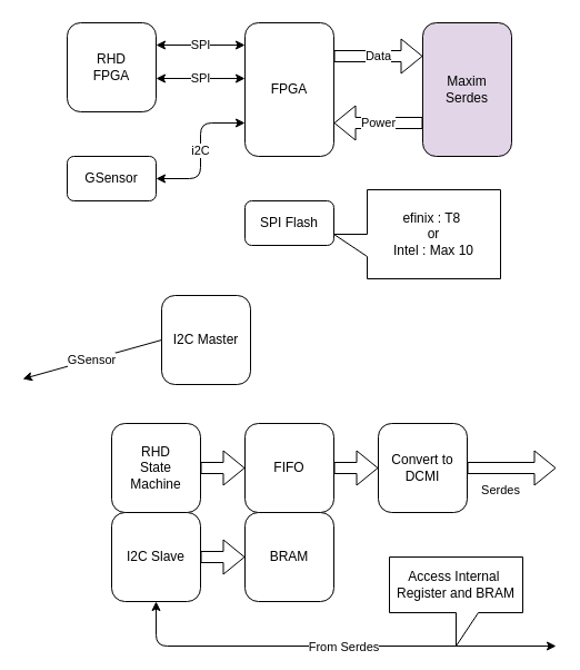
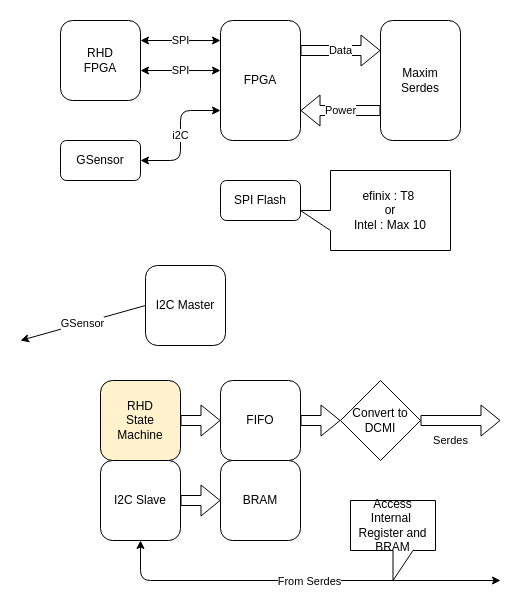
  <mxCell id="0" />
  <mxCell id="1" parent="0" />
  <mxCell id="2" value="SPI" style="edgeStyle=none;html=1;exitX=1;exitY=0.25;exitDx=0;exitDy=0;entryX=0;entryY=0.167;entryDx=0;entryDy=0;entryPerimeter=0;startArrow=classic;startFill=1;" parent="1" source="3" target="5" edge="1"><mxGeometry relative="1" as="geometry" /></mxCell>
  <mxCell id="3" value="RHD&lt;br&gt;FPGA" style="rounded=1;whiteSpace=wrap;html=1;" parent="1" vertex="1"><mxGeometry x="60" y="20" width="80" height="80" as="geometry" /></mxCell>
  <mxCell id="4" value="i2C" style="edgeStyle=none;html=1;exitX=0;exitY=0.75;exitDx=0;exitDy=0;entryX=1;entryY=0.5;entryDx=0;entryDy=0;startArrow=classic;startFill=1;" parent="1" source="5" target="7" edge="1"><mxGeometry relative="1" as="geometry"><Array as="points"><mxPoint x="180" y="110" /><mxPoint x="180" y="160" /></Array></mxGeometry></mxCell>
  <mxCell id="5" value="FPGA" style="rounded=1;whiteSpace=wrap;html=1;" parent="1" vertex="1"><mxGeometry x="220" y="20" width="80" height="120" as="geometry" /></mxCell>
- <mxCell id="6" value="Maxim&lt;br&gt;Serdes" style="rounded=1;whiteSpace=wrap;html=1;fillColor=#e1d5e7;" parent="1" vertex="1"><mxGeometry x="380" y="20" width="80" height="120" as="geometry" /></mxCell>
+ <mxCell id="6" value="Maxim&lt;br&gt;Serdes" style="rounded=1;whiteSpace=wrap;html=1;" parent="1" vertex="1"><mxGeometry x="380" y="20" width="80" height="120" as="geometry" /></mxCell>
  <mxCell id="7" value="GSensor" style="rounded=1;whiteSpace=wrap;html=1;" parent="1" vertex="1"><mxGeometry x="60" y="140" width="80" height="40" as="geometry" /></mxCell>
  <mxCell id="8" value="SPI" style="edgeStyle=none;html=1;exitX=1;exitY=0.25;exitDx=0;exitDy=0;entryX=0;entryY=0.167;entryDx=0;entryDy=0;entryPerimeter=0;startArrow=classic;startFill=1;" parent="1" edge="1"><mxGeometry relative="1" as="geometry"><mxPoint x="140" y="70" as="sourcePoint" /><mxPoint x="220" y="70.04" as="targetPoint" /></mxGeometry></mxCell>
  <mxCell id="9" value="Data" style="shape=flexArrow;endArrow=classic;html=1;" parent="1" edge="1"><mxGeometry width="50" height="50" relative="1" as="geometry"><mxPoint x="300" y="50" as="sourcePoint" /><mxPoint x="380" y="50" as="targetPoint" /></mxGeometry></mxCell>
  <mxCell id="10" value="Power" style="shape=flexArrow;endArrow=classic;html=1;entryX=1;entryY=0.75;entryDx=0;entryDy=0;" parent="1" target="5" edge="1"><mxGeometry width="50" height="50" relative="1" as="geometry"><mxPoint x="380" y="110" as="sourcePoint" /><mxPoint x="320" y="110" as="targetPoint" /></mxGeometry></mxCell>
  <mxCell id="11" value="SPI Flash" style="rounded=1;whiteSpace=wrap;html=1;" vertex="1" parent="1"><mxGeometry x="220" y="180" width="80" height="40" as="geometry" /></mxCell>
  <mxCell id="12" value="efinix : T8&amp;nbsp;&lt;br&gt;or&lt;br&gt;Intel : Max 10" style="shape=callout;whiteSpace=wrap;html=1;perimeter=calloutPerimeter;direction=south;" vertex="1" parent="1"><mxGeometry x="300" y="170" width="150" height="80" as="geometry" /></mxCell>
  <mxCell id="13" style="edgeStyle=none;html=1;exitX=1;exitY=0.5;exitDx=0;exitDy=0;entryX=0;entryY=0.5;entryDx=0;entryDy=0;strokeColor=default;shape=flexArrow;" edge="1" parent="1" source="14" target="16"><mxGeometry relative="1" as="geometry" /></mxCell>
- <mxCell id="14" value="RHD&lt;br&gt;State&lt;br&gt;Machine" style="rounded=1;whiteSpace=wrap;html=1;" vertex="1" parent="1"><mxGeometry x="100" y="380" width="80" height="80" as="geometry" /></mxCell>
+ <mxCell id="14" value="RHD&lt;br&gt;State&lt;br&gt;Machine" style="rounded=1;whiteSpace=wrap;html=1;fillColor=#fff2cc;" vertex="1" parent="1"><mxGeometry x="100" y="380" width="80" height="80" as="geometry" /></mxCell>
  <mxCell id="15" style="edgeStyle=none;shape=flexArrow;html=1;exitX=1;exitY=0.5;exitDx=0;exitDy=0;entryX=0;entryY=0.5;entryDx=0;entryDy=0;strokeColor=default;" edge="1" parent="1" source="16" target="18"><mxGeometry relative="1" as="geometry" /></mxCell>
  <mxCell id="16" value="FIFO" style="rounded=1;whiteSpace=wrap;html=1;" vertex="1" parent="1"><mxGeometry x="220" y="380" width="80" height="80" as="geometry" /></mxCell>
  <mxCell id="17" value="Serdes" style="edgeStyle=none;html=1;exitX=1;exitY=0.5;exitDx=0;exitDy=0;strokeColor=default;startArrow=none;startFill=0;shape=flexArrow;" edge="1" parent="1" source="18"><mxGeometry x="-0.25" y="-20" relative="1" as="geometry"><mxPoint x="500" y="420" as="targetPoint" /><mxPoint as="offset" /></mxGeometry></mxCell>
- <mxCell id="18" value="Convert to DCMI" style="rounded=1;whiteSpace=wrap;html=1;" vertex="1" parent="1"><mxGeometry x="340" y="380" width="80" height="80" as="geometry" /></mxCell>
+ <mxCell id="18" value="Convert to DCMI" style="rhombus;whiteSpace=wrap;html=1;" vertex="1" parent="1"><mxGeometry x="340" y="380" width="80" height="80" as="geometry" /></mxCell>
  <mxCell id="19" value="BRAM" style="rounded=1;whiteSpace=wrap;html=1;" vertex="1" parent="1"><mxGeometry x="220" y="460" width="80" height="80" as="geometry" /></mxCell>
  <mxCell id="20" style="edgeStyle=none;html=1;exitX=0.5;exitY=1;exitDx=0;exitDy=0;strokeColor=default;startArrow=classic;startFill=1;" edge="1" parent="1" source="23"><mxGeometry relative="1" as="geometry"><mxPoint x="500" y="580" as="targetPoint" /><Array as="points"><mxPoint x="140" y="580" /></Array></mxGeometry></mxCell>
  <mxCell id="21" value="From Serdes" style="edgeLabel;html=1;align=center;verticalAlign=middle;resizable=0;points=[];" vertex="1" connectable="0" parent="20"><mxGeometry x="0.039" relative="1" as="geometry"><mxPoint as="offset" /></mxGeometry></mxCell>
  <mxCell id="22" style="edgeStyle=none;html=1;exitX=1;exitY=0.5;exitDx=0;exitDy=0;entryX=0;entryY=0.5;entryDx=0;entryDy=0;strokeColor=default;startArrow=none;startFill=0;shape=flexArrow;" edge="1" parent="1" source="23" target="19"><mxGeometry relative="1" as="geometry" /></mxCell>
  <mxCell id="23" value="I2C Slave" style="rounded=1;whiteSpace=wrap;html=1;" vertex="1" parent="1"><mxGeometry x="100" y="460" width="80" height="80" as="geometry" /></mxCell>
  <mxCell id="24" value="GSensor" style="edgeStyle=none;html=1;exitX=0;exitY=0.5;exitDx=0;exitDy=0;strokeColor=default;startArrow=none;startFill=0;" edge="1" parent="1" source="25"><mxGeometry relative="1" as="geometry"><mxPoint x="20" y="340" as="targetPoint" /></mxGeometry></mxCell>
  <mxCell id="25" value="I2C Master" style="rounded=1;whiteSpace=wrap;html=1;" vertex="1" parent="1"><mxGeometry x="145" y="265" width="80" height="80" as="geometry" /></mxCell>
- <mxCell id="26" value="Access Internal&amp;nbsp;&lt;br&gt;Register and BRAM" style="shape=callout;whiteSpace=wrap;html=1;perimeter=calloutPerimeter;" vertex="1" parent="1"><mxGeometry x="350" y="500" width="120" height="80" as="geometry" /></mxCell>
+ <mxCell id="26" value="Access Internal&amp;nbsp;&lt;br&gt;Register and BRAM" style="shape=callout;whiteSpace=wrap;html=1;perimeter=calloutPerimeter;" vertex="1" parent="1"><mxGeometry x="350" y="500" width="85" height="80" as="geometry" /></mxCell>
